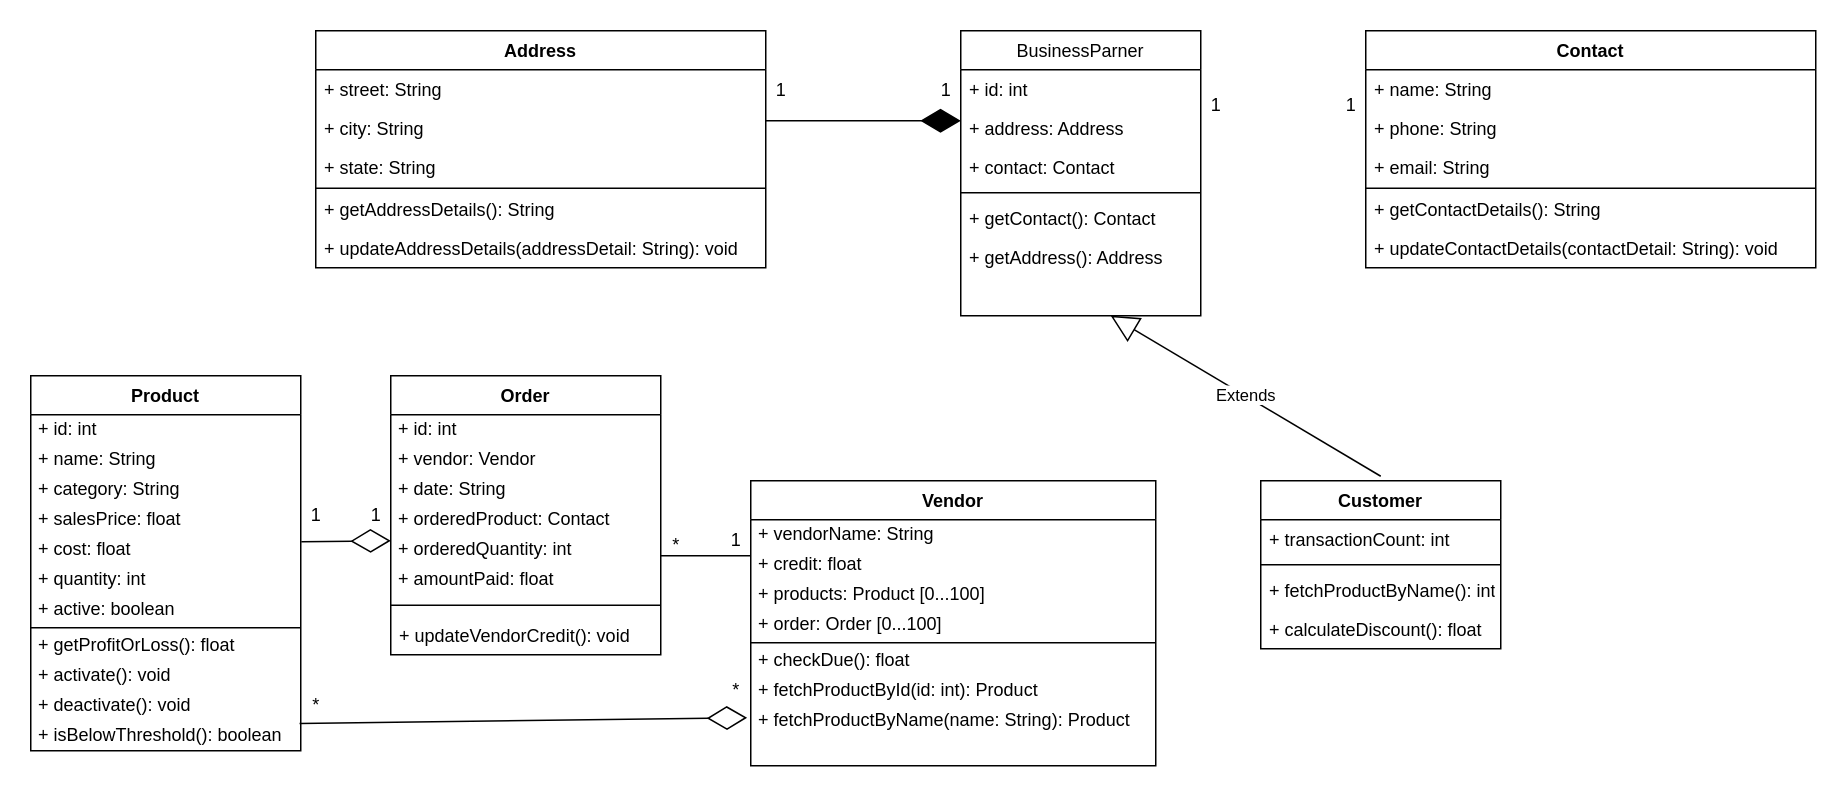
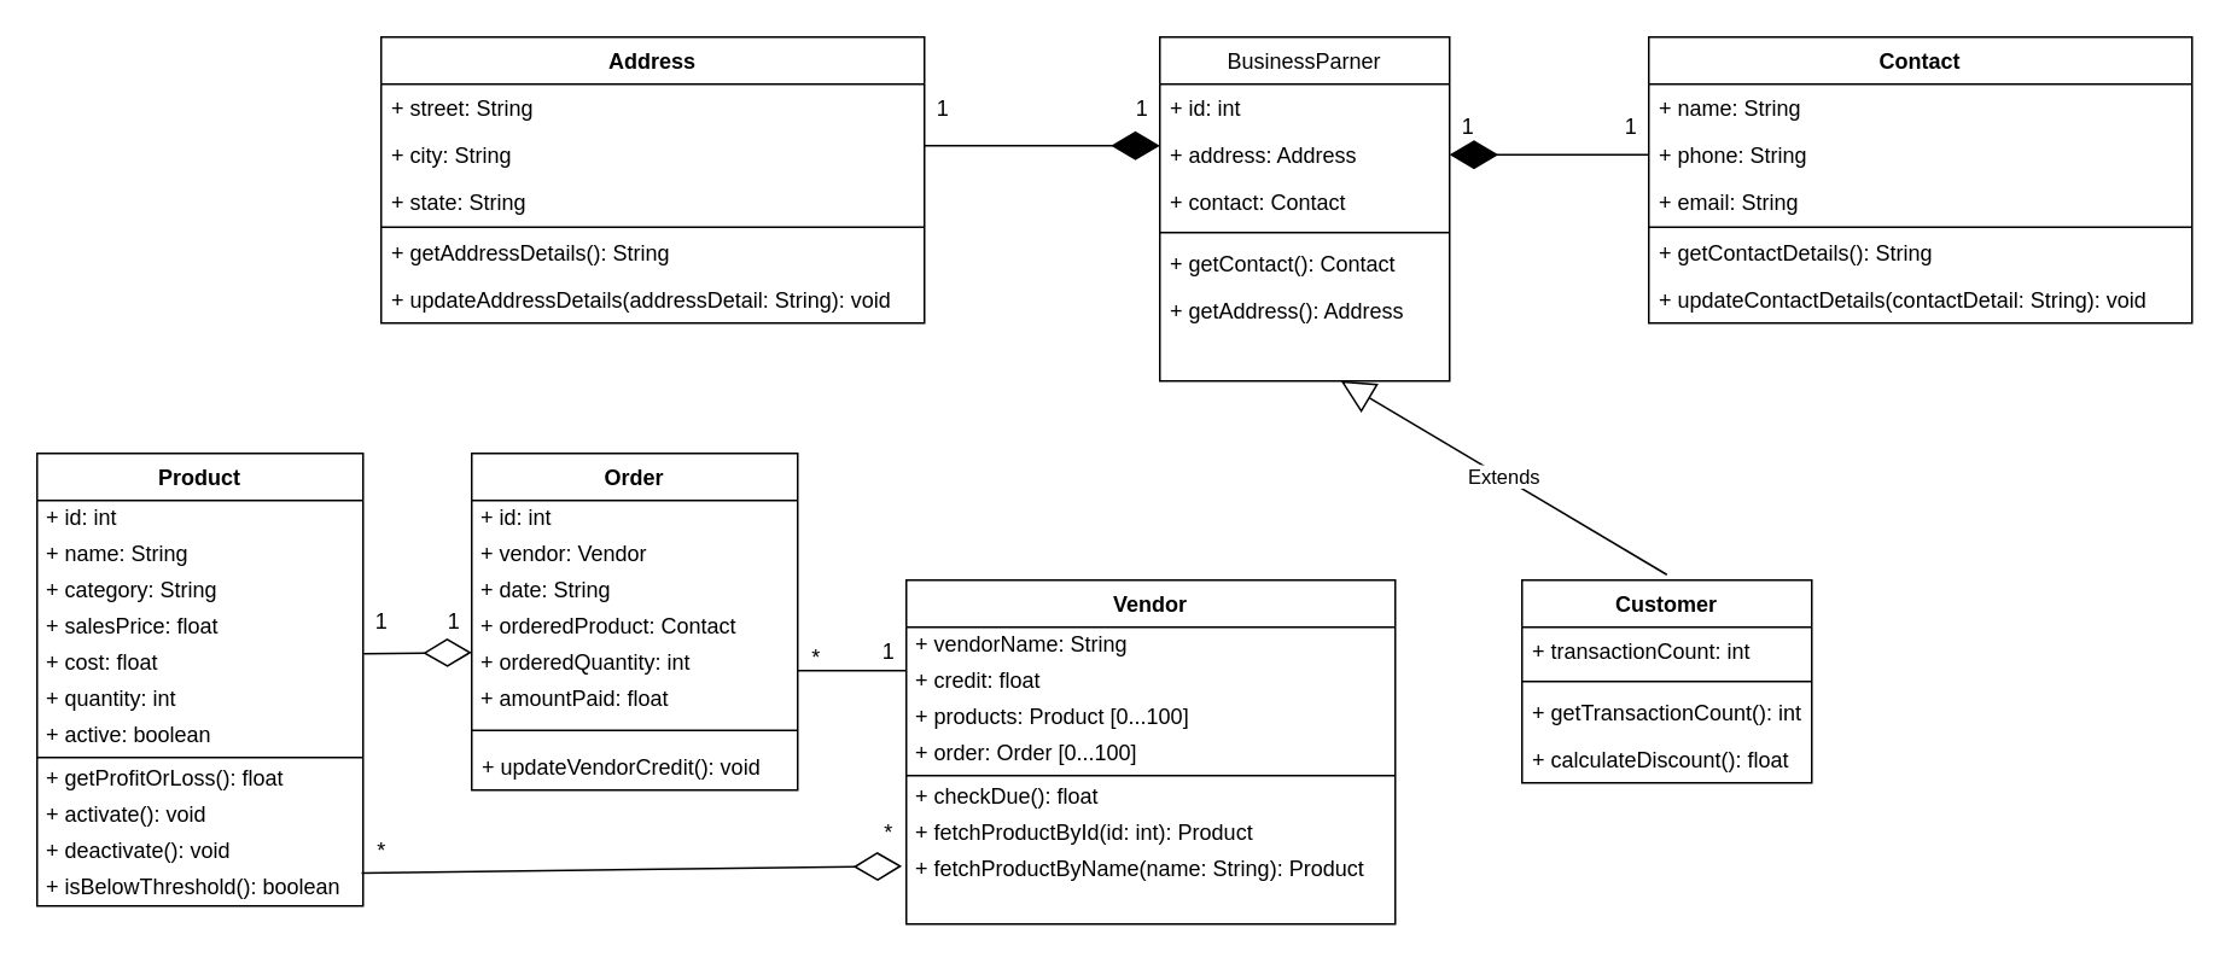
  <mxCell id="0" />
  <mxCell id="1" parent="0" />
  <mxCell id="2" value="Vendor" style="swimlane;fontStyle=1;align=center;verticalAlign=top;childLayout=stackLayout;horizontal=1;startSize=26;horizontalStack=0;resizeParent=1;resizeLast=0;collapsible=1;marginBottom=0;rounded=0;shadow=0;strokeWidth=1;" parent="1" vertex="1"><mxGeometry x="500" y="320" width="270" height="190" as="geometry"><mxRectangle x="130" y="380" width="160" height="26" as="alternateBounds" /></mxGeometry></mxCell>
  <mxCell id="3" value="&amp;nbsp;+ vendorName: String" style="text;html=1;align=left;verticalAlign=middle;resizable=0;points=[];autosize=1;" vertex="1" parent="2"><mxGeometry y="26" width="270" height="20" as="geometry" /></mxCell>
  <mxCell id="4" value="&amp;nbsp;+ credit: float" style="text;html=1;align=left;verticalAlign=middle;resizable=0;points=[];autosize=1;" vertex="1" parent="2"><mxGeometry y="46" width="270" height="20" as="geometry" /></mxCell>
  <mxCell id="5" value="&amp;nbsp;+ products: Product [0...100]" style="text;html=1;align=left;verticalAlign=middle;resizable=0;points=[];autosize=1;" vertex="1" parent="2"><mxGeometry y="66" width="270" height="20" as="geometry" /></mxCell>
  <mxCell id="6" value="&amp;nbsp;+ order: Order [0...100]" style="text;html=1;align=left;verticalAlign=middle;resizable=0;points=[];autosize=1;" vertex="1" parent="2"><mxGeometry y="86" width="270" height="20" as="geometry" /></mxCell>
  <mxCell id="7" value="" style="line;html=1;strokeWidth=1;align=left;verticalAlign=middle;spacingTop=-1;spacingLeft=3;spacingRight=3;rotatable=0;labelPosition=right;points=[];portConstraint=eastwest;" parent="2" vertex="1"><mxGeometry y="106" width="270" height="4" as="geometry" /></mxCell>
  <mxCell id="8" value="&amp;nbsp;+ checkDue(): float" style="text;html=1;align=left;verticalAlign=middle;resizable=0;points=[];autosize=1;" vertex="1" parent="2"><mxGeometry y="110" width="270" height="20" as="geometry" /></mxCell>
  <mxCell id="9" value="&amp;nbsp;+ fetchProductById(id: int): Product" style="text;html=1;align=left;verticalAlign=middle;resizable=0;points=[];autosize=1;" vertex="1" parent="2"><mxGeometry y="130" width="270" height="20" as="geometry" /></mxCell>
  <mxCell id="10" value="&amp;nbsp;+ fetchProductByName(name: String): Product" style="text;html=1;align=left;verticalAlign=middle;resizable=0;points=[];autosize=1;" vertex="1" parent="2"><mxGeometry y="150" width="270" height="20" as="geometry" /></mxCell>
  <mxCell id="11" value="BusinessParner" style="swimlane;fontStyle=0;align=center;verticalAlign=top;childLayout=stackLayout;horizontal=1;startSize=26;horizontalStack=0;resizeParent=1;resizeLast=0;collapsible=1;marginBottom=0;rounded=0;shadow=0;strokeWidth=1;" parent="1" vertex="1"><mxGeometry x="640" y="20" width="160" height="190" as="geometry"><mxRectangle x="550" y="140" width="160" height="26" as="alternateBounds" /></mxGeometry></mxCell>
  <mxCell id="12" value="+ id: int" style="text;align=left;verticalAlign=top;spacingLeft=4;spacingRight=4;overflow=hidden;rotatable=0;points=[[0,0.5],[1,0.5]];portConstraint=eastwest;" parent="11" vertex="1"><mxGeometry y="26" width="160" height="26" as="geometry" /></mxCell>
  <mxCell id="13" value="+ address: Address&#10;" style="text;align=left;verticalAlign=top;spacingLeft=4;spacingRight=4;overflow=hidden;rotatable=0;points=[[0,0.5],[1,0.5]];portConstraint=eastwest;rounded=0;shadow=0;html=0;" parent="11" vertex="1"><mxGeometry y="52" width="160" height="26" as="geometry" /></mxCell>
  <mxCell id="14" value="+ contact: Contact" style="text;align=left;verticalAlign=top;spacingLeft=4;spacingRight=4;overflow=hidden;rotatable=0;points=[[0,0.5],[1,0.5]];portConstraint=eastwest;rounded=0;shadow=0;html=0;" parent="11" vertex="1"><mxGeometry y="78" width="160" height="26" as="geometry" /></mxCell>
  <mxCell id="15" value="" style="line;html=1;strokeWidth=1;align=left;verticalAlign=middle;spacingTop=-1;spacingLeft=3;spacingRight=3;rotatable=0;labelPosition=right;points=[];portConstraint=eastwest;" parent="11" vertex="1"><mxGeometry y="104" width="160" height="8" as="geometry" /></mxCell>
  <mxCell id="16" value="+ getContact(): Contact" style="text;align=left;verticalAlign=top;spacingLeft=4;spacingRight=4;overflow=hidden;rotatable=0;points=[[0,0.5],[1,0.5]];portConstraint=eastwest;" parent="11" vertex="1"><mxGeometry y="112" width="160" height="26" as="geometry" /></mxCell>
  <mxCell id="17" value="+ getAddress(): Address" style="text;align=left;verticalAlign=top;spacingLeft=4;spacingRight=4;overflow=hidden;rotatable=0;points=[[0,0.5],[1,0.5]];portConstraint=eastwest;" parent="11" vertex="1"><mxGeometry y="138" width="160" height="26" as="geometry" /></mxCell>
  <mxCell id="18" value="Order" style="swimlane;fontStyle=1;align=center;verticalAlign=top;childLayout=stackLayout;horizontal=1;startSize=26;horizontalStack=0;resizeParent=1;resizeParentMax=0;resizeLast=0;collapsible=1;marginBottom=0;" vertex="1" parent="1"><mxGeometry x="260" y="250" width="180" height="186" as="geometry" /></mxCell>
  <mxCell id="19" value="&amp;nbsp;+ id: int" style="text;html=1;align=left;verticalAlign=middle;resizable=0;points=[];autosize=1;" vertex="1" parent="18"><mxGeometry y="26" width="180" height="20" as="geometry" /></mxCell>
  <mxCell id="20" value="&amp;nbsp;+ vendor: Vendor" style="text;html=1;align=left;verticalAlign=middle;resizable=0;points=[];autosize=1;" vertex="1" parent="18"><mxGeometry y="46" width="180" height="20" as="geometry" /></mxCell>
  <mxCell id="21" value="&amp;nbsp;+ date: String" style="text;html=1;align=left;verticalAlign=middle;resizable=0;points=[];autosize=1;" vertex="1" parent="18"><mxGeometry y="66" width="180" height="20" as="geometry" /></mxCell>
  <mxCell id="22" value="&amp;nbsp;+ orderedProduct: Contact" style="text;html=1;align=left;verticalAlign=middle;resizable=0;points=[];autosize=1;" vertex="1" parent="18"><mxGeometry y="86" width="180" height="20" as="geometry" /></mxCell>
  <mxCell id="23" value="&amp;nbsp;+ orderedQuantity: int" style="text;html=1;align=left;verticalAlign=middle;resizable=0;points=[];autosize=1;" vertex="1" parent="18"><mxGeometry y="106" width="180" height="20" as="geometry" /></mxCell>
  <mxCell id="24" value="" style="endArrow=none;html=1;edgeStyle=orthogonalEdgeStyle;" edge="1" parent="18"><mxGeometry relative="1" as="geometry"><mxPoint x="180" y="120" as="sourcePoint" /><mxPoint x="240" y="120" as="targetPoint" /></mxGeometry></mxCell>
  <mxCell id="25" value="&amp;nbsp;+ amountPaid: float" style="text;html=1;align=left;verticalAlign=middle;resizable=0;points=[];autosize=1;" vertex="1" parent="18"><mxGeometry y="126" width="180" height="20" as="geometry" /></mxCell>
  <mxCell id="26" value="" style="line;strokeWidth=1;fillColor=none;align=left;verticalAlign=middle;spacingTop=-1;spacingLeft=3;spacingRight=3;rotatable=0;labelPosition=right;points=[];portConstraint=eastwest;" vertex="1" parent="18"><mxGeometry y="146" width="180" height="14" as="geometry" /></mxCell>
  <mxCell id="27" value="+ updateVendorCredit(): void" style="text;strokeColor=none;fillColor=none;align=left;verticalAlign=top;spacingLeft=4;spacingRight=4;overflow=hidden;rotatable=0;points=[[0,0.5],[1,0.5]];portConstraint=eastwest;" vertex="1" parent="18"><mxGeometry y="160" width="180" height="26" as="geometry" /></mxCell>
  <mxCell id="28" value="Product" style="swimlane;fontStyle=1;align=center;verticalAlign=top;childLayout=stackLayout;horizontal=1;startSize=26;horizontalStack=0;resizeParent=1;resizeParentMax=0;resizeLast=0;collapsible=1;marginBottom=0;" vertex="1" parent="1"><mxGeometry x="20" y="250" width="180" height="250" as="geometry" /></mxCell>
  <mxCell id="29" value="&amp;nbsp;+ id: int" style="text;html=1;align=left;verticalAlign=middle;resizable=0;points=[];autosize=1;" vertex="1" parent="28"><mxGeometry y="26" width="180" height="20" as="geometry" /></mxCell>
  <mxCell id="30" value="&amp;nbsp;+ name: String" style="text;html=1;align=left;verticalAlign=middle;resizable=0;points=[];autosize=1;" vertex="1" parent="28"><mxGeometry y="46" width="180" height="20" as="geometry" /></mxCell>
  <mxCell id="31" value="&amp;nbsp;+ category: String" style="text;html=1;align=left;verticalAlign=middle;resizable=0;points=[];autosize=1;" vertex="1" parent="28"><mxGeometry y="66" width="180" height="20" as="geometry" /></mxCell>
  <mxCell id="32" value="&amp;nbsp;+ salesPrice: float" style="text;html=1;align=left;verticalAlign=middle;resizable=0;points=[];autosize=1;" vertex="1" parent="28"><mxGeometry y="86" width="180" height="20" as="geometry" /></mxCell>
  <mxCell id="33" value="&amp;nbsp;+ cost: float" style="text;html=1;align=left;verticalAlign=middle;resizable=0;points=[];autosize=1;" vertex="1" parent="28"><mxGeometry y="106" width="180" height="20" as="geometry" /></mxCell>
  <mxCell id="34" value="&amp;nbsp;+ quantity: int" style="text;html=1;align=left;verticalAlign=middle;resizable=0;points=[];autosize=1;" vertex="1" parent="28"><mxGeometry y="126" width="180" height="20" as="geometry" /></mxCell>
  <mxCell id="35" value="&amp;nbsp;+ active: boolean" style="text;html=1;align=left;verticalAlign=middle;resizable=0;points=[];autosize=1;" vertex="1" parent="28"><mxGeometry y="146" width="180" height="20" as="geometry" /></mxCell>
  <mxCell id="36" value="" style="line;strokeWidth=1;fillColor=none;align=left;verticalAlign=middle;spacingTop=-1;spacingLeft=3;spacingRight=3;rotatable=0;labelPosition=right;points=[];portConstraint=eastwest;" vertex="1" parent="28"><mxGeometry y="166" width="180" height="4" as="geometry" /></mxCell>
  <mxCell id="37" value="&amp;nbsp;+ getProfitOrLoss(): float" style="text;html=1;align=left;verticalAlign=middle;resizable=0;points=[];autosize=1;" vertex="1" parent="28"><mxGeometry y="170" width="180" height="20" as="geometry" /></mxCell>
  <mxCell id="38" value="&amp;nbsp;+ activate(): void" style="text;html=1;align=left;verticalAlign=middle;resizable=0;points=[];autosize=1;" vertex="1" parent="28"><mxGeometry y="190" width="180" height="20" as="geometry" /></mxCell>
  <mxCell id="39" value="&amp;nbsp;+ deactivate(): void" style="text;html=1;align=left;verticalAlign=middle;resizable=0;points=[];autosize=1;" vertex="1" parent="28"><mxGeometry y="210" width="180" height="20" as="geometry" /></mxCell>
  <mxCell id="40" value="&amp;nbsp;+ isBelowThreshold(): boolean" style="text;html=1;align=left;verticalAlign=middle;resizable=0;points=[];autosize=1;" vertex="1" parent="28"><mxGeometry y="230" width="180" height="20" as="geometry" /></mxCell>
  <mxCell id="41" value="" style="endArrow=diamondThin;endFill=0;endSize=24;html=1;exitX=1.002;exitY=0.23;exitDx=0;exitDy=0;exitPerimeter=0;" edge="1" parent="1" source="33"><mxGeometry width="160" relative="1" as="geometry"><mxPoint x="120" y="360" as="sourcePoint" /><mxPoint x="260" y="360" as="targetPoint" /></mxGeometry></mxCell>
  <mxCell id="42" value="1" style="text;html=1;align=center;verticalAlign=middle;resizable=0;points=[];autosize=1;" vertex="1" parent="1"><mxGeometry x="200" y="333" width="20" height="20" as="geometry" /></mxCell>
  <mxCell id="43" value="1" style="text;html=1;align=center;verticalAlign=middle;resizable=0;points=[];autosize=1;" vertex="1" parent="1"><mxGeometry x="240" y="333" width="20" height="20" as="geometry" /></mxCell>
  <mxCell id="44" value="Customer" style="swimlane;fontStyle=1;align=center;verticalAlign=top;childLayout=stackLayout;horizontal=1;startSize=26;horizontalStack=0;resizeParent=1;resizeParentMax=0;resizeLast=0;collapsible=1;marginBottom=0;" vertex="1" parent="1"><mxGeometry x="840" y="320" width="160" height="112" as="geometry" /></mxCell>
  <mxCell id="45" value="+ transactionCount: int" style="text;strokeColor=none;fillColor=none;align=left;verticalAlign=top;spacingLeft=4;spacingRight=4;overflow=hidden;rotatable=0;points=[[0,0.5],[1,0.5]];portConstraint=eastwest;" vertex="1" parent="44"><mxGeometry y="26" width="160" height="26" as="geometry" /></mxCell>
  <mxCell id="46" value="" style="line;strokeWidth=1;fillColor=none;align=left;verticalAlign=middle;spacingTop=-1;spacingLeft=3;spacingRight=3;rotatable=0;labelPosition=right;points=[];portConstraint=eastwest;" vertex="1" parent="44"><mxGeometry y="52" width="160" height="8" as="geometry" /></mxCell>
- <mxCell id="47" value="+ fetchProductByName(): int" style="text;strokeColor=none;fillColor=none;align=left;verticalAlign=top;spacingLeft=4;spacingRight=4;overflow=hidden;rotatable=0;points=[[0,0.5],[1,0.5]];portConstraint=eastwest;" vertex="1" parent="44"><mxGeometry y="60" width="160" height="26" as="geometry" /></mxCell>
+ <mxCell id="47" value="+ getTransactionCount(): int" style="text;strokeColor=none;fillColor=none;align=left;verticalAlign=top;spacingLeft=4;spacingRight=4;overflow=hidden;rotatable=0;points=[[0,0.5],[1,0.5]];portConstraint=eastwest;" vertex="1" parent="44"><mxGeometry y="60" width="160" height="26" as="geometry" /></mxCell>
  <mxCell id="48" value="+ calculateDiscount(): float" style="text;strokeColor=none;fillColor=none;align=left;verticalAlign=top;spacingLeft=4;spacingRight=4;overflow=hidden;rotatable=0;points=[[0,0.5],[1,0.5]];portConstraint=eastwest;" vertex="1" parent="44"><mxGeometry y="86" width="160" height="26" as="geometry" /></mxCell>
  <mxCell id="49" value="Address" style="swimlane;fontStyle=1;align=center;verticalAlign=top;childLayout=stackLayout;horizontal=1;startSize=26;horizontalStack=0;resizeParent=1;resizeParentMax=0;resizeLast=0;collapsible=1;marginBottom=0;" vertex="1" parent="1"><mxGeometry x="210" y="20" width="300" height="158" as="geometry" /></mxCell>
  <mxCell id="50" value="+ street: String" style="text;strokeColor=none;fillColor=none;align=left;verticalAlign=top;spacingLeft=4;spacingRight=4;overflow=hidden;rotatable=0;points=[[0,0.5],[1,0.5]];portConstraint=eastwest;" vertex="1" parent="49"><mxGeometry y="26" width="300" height="26" as="geometry" /></mxCell>
  <mxCell id="51" value="" style="endArrow=diamondThin;endFill=1;endSize=24;html=1;" edge="1" parent="49"><mxGeometry width="160" relative="1" as="geometry"><mxPoint x="300" y="60" as="sourcePoint" /><mxPoint x="430" y="60" as="targetPoint" /></mxGeometry></mxCell>
  <mxCell id="52" value="+ city: String" style="text;strokeColor=none;fillColor=none;align=left;verticalAlign=top;spacingLeft=4;spacingRight=4;overflow=hidden;rotatable=0;points=[[0,0.5],[1,0.5]];portConstraint=eastwest;" vertex="1" parent="49"><mxGeometry y="52" width="300" height="26" as="geometry" /></mxCell>
  <mxCell id="53" value="+ state: String" style="text;strokeColor=none;fillColor=none;align=left;verticalAlign=top;spacingLeft=4;spacingRight=4;overflow=hidden;rotatable=0;points=[[0,0.5],[1,0.5]];portConstraint=eastwest;" vertex="1" parent="49"><mxGeometry y="78" width="300" height="26" as="geometry" /></mxCell>
  <mxCell id="54" value="" style="line;strokeWidth=1;fillColor=none;align=left;verticalAlign=middle;spacingTop=-1;spacingLeft=3;spacingRight=3;rotatable=0;labelPosition=right;points=[];portConstraint=eastwest;" vertex="1" parent="49"><mxGeometry y="104" width="300" height="2" as="geometry" /></mxCell>
  <mxCell id="55" value="+ getAddressDetails(): String" style="text;strokeColor=none;fillColor=none;align=left;verticalAlign=top;spacingLeft=4;spacingRight=4;overflow=hidden;rotatable=0;points=[[0,0.5],[1,0.5]];portConstraint=eastwest;" vertex="1" parent="49"><mxGeometry y="106" width="300" height="26" as="geometry" /></mxCell>
  <mxCell id="56" value="+ updateAddressDetails(addressDetail: String): void" style="text;strokeColor=none;fillColor=none;align=left;verticalAlign=top;spacingLeft=4;spacingRight=4;overflow=hidden;rotatable=0;points=[[0,0.5],[1,0.5]];portConstraint=eastwest;" vertex="1" parent="49"><mxGeometry y="132" width="300" height="26" as="geometry" /></mxCell>
  <mxCell id="57" value="Contact" style="swimlane;fontStyle=1;align=center;verticalAlign=top;childLayout=stackLayout;horizontal=1;startSize=26;horizontalStack=0;resizeParent=1;resizeParentMax=0;resizeLast=0;collapsible=1;marginBottom=0;" vertex="1" parent="1"><mxGeometry x="910" y="20" width="300" height="158" as="geometry" /></mxCell>
  <mxCell id="58" value="+ name: String" style="text;strokeColor=none;fillColor=none;align=left;verticalAlign=top;spacingLeft=4;spacingRight=4;overflow=hidden;rotatable=0;points=[[0,0.5],[1,0.5]];portConstraint=eastwest;" vertex="1" parent="57"><mxGeometry y="26" width="300" height="26" as="geometry" /></mxCell>
  <mxCell id="59" value="+ phone: String" style="text;strokeColor=none;fillColor=none;align=left;verticalAlign=top;spacingLeft=4;spacingRight=4;overflow=hidden;rotatable=0;points=[[0,0.5],[1,0.5]];portConstraint=eastwest;" vertex="1" parent="57"><mxGeometry y="52" width="300" height="26" as="geometry" /></mxCell>
  <mxCell id="60" value="+ email: String" style="text;strokeColor=none;fillColor=none;align=left;verticalAlign=top;spacingLeft=4;spacingRight=4;overflow=hidden;rotatable=0;points=[[0,0.5],[1,0.5]];portConstraint=eastwest;" vertex="1" parent="57"><mxGeometry y="78" width="300" height="26" as="geometry" /></mxCell>
  <mxCell id="61" value="" style="line;strokeWidth=1;fillColor=none;align=left;verticalAlign=middle;spacingTop=-1;spacingLeft=3;spacingRight=3;rotatable=0;labelPosition=right;points=[];portConstraint=eastwest;" vertex="1" parent="57"><mxGeometry y="104" width="300" height="2" as="geometry" /></mxCell>
  <mxCell id="62" value="+ getContactDetails(): String" style="text;strokeColor=none;fillColor=none;align=left;verticalAlign=top;spacingLeft=4;spacingRight=4;overflow=hidden;rotatable=0;points=[[0,0.5],[1,0.5]];portConstraint=eastwest;" vertex="1" parent="57"><mxGeometry y="106" width="300" height="26" as="geometry" /></mxCell>
  <mxCell id="63" value="+ updateContactDetails(contactDetail: String): void" style="text;strokeColor=none;fillColor=none;align=left;verticalAlign=top;spacingLeft=4;spacingRight=4;overflow=hidden;rotatable=0;points=[[0,0.5],[1,0.5]];portConstraint=eastwest;" vertex="1" parent="57"><mxGeometry y="132" width="300" height="26" as="geometry" /></mxCell>
+ <mxCell id="64" value="" style="endArrow=diamondThin;endFill=1;endSize=24;html=1;exitX=0;exitY=0.5;exitDx=0;exitDy=0;entryX=1;entryY=0.5;entryDx=0;entryDy=0;" edge="1" parent="1" source="59" target="13"><mxGeometry width="160" relative="1" as="geometry"><mxPoint x="800" y="80" as="sourcePoint" /><mxPoint x="830" y="140" as="targetPoint" /></mxGeometry></mxCell>
  <mxCell id="65" value="1" style="text;html=1;align=center;verticalAlign=middle;resizable=0;points=[];autosize=1;" vertex="1" parent="1"><mxGeometry x="510" y="50" width="20" height="20" as="geometry" /></mxCell>
  <mxCell id="66" value="1" style="text;html=1;align=center;verticalAlign=middle;resizable=0;points=[];autosize=1;" vertex="1" parent="1"><mxGeometry x="620" y="50" width="20" height="20" as="geometry" /></mxCell>
  <mxCell id="67" value="1" style="text;html=1;align=center;verticalAlign=middle;resizable=0;points=[];autosize=1;" vertex="1" parent="1"><mxGeometry x="800" y="60" width="20" height="20" as="geometry" /></mxCell>
  <mxCell id="68" value="1" style="text;html=1;align=center;verticalAlign=middle;resizable=0;points=[];autosize=1;" vertex="1" parent="1"><mxGeometry x="890" y="60" width="20" height="20" as="geometry" /></mxCell>
  <mxCell id="69" value="Extends" style="endArrow=block;endSize=16;endFill=0;html=1;" edge="1" parent="1"><mxGeometry width="160" relative="1" as="geometry"><mxPoint x="920" y="317" as="sourcePoint" /><mxPoint x="740" y="210" as="targetPoint" /></mxGeometry></mxCell>
  <mxCell id="70" value="" style="endArrow=diamondThin;endFill=0;endSize=24;html=1;exitX=-0.039;exitY=1.09;exitDx=0;exitDy=0;exitPerimeter=0;entryX=-0.009;entryY=0.4;entryDx=0;entryDy=0;entryPerimeter=0;" edge="1" parent="1" source="74" target="10"><mxGeometry width="160" relative="1" as="geometry"><mxPoint x="250" y="480" as="sourcePoint" /><mxPoint x="410" y="480" as="targetPoint" /></mxGeometry></mxCell>
  <mxCell id="71" value="*" style="text;html=1;align=center;verticalAlign=middle;resizable=0;points=[];autosize=1;" vertex="1" parent="1"><mxGeometry x="440" y="353" width="20" height="20" as="geometry" /></mxCell>
  <mxCell id="72" value="1" style="text;html=1;align=center;verticalAlign=middle;resizable=0;points=[];autosize=1;" vertex="1" parent="1"><mxGeometry x="480" y="350" width="20" height="20" as="geometry" /></mxCell>
  <mxCell id="73" value="*" style="text;html=1;align=center;verticalAlign=middle;resizable=0;points=[];autosize=1;" vertex="1" parent="1"><mxGeometry x="480" y="450" width="20" height="20" as="geometry" /></mxCell>
  <mxCell id="74" value="*" style="text;html=1;align=center;verticalAlign=middle;resizable=0;points=[];autosize=1;" vertex="1" parent="1"><mxGeometry x="200" y="460" width="20" height="20" as="geometry" /></mxCell>
